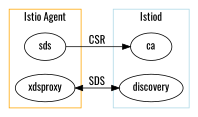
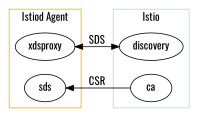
  digraph {
    fontname=Oswald
    rankdir=LR
    node [fontname=Oswald]
    edge [fontname=Oswald]
    sds
    xdsproxy
    ca
    discovery
    subgraph cluster_1 {
      color=orange
-     label="Istio Agent"
+     label="Istiod Agent"
      sds
      xdsproxy
    }
    subgraph cluster_2 {
      color=lightblue
-     label=Istiod
+     label=Istio
      ca
      discovery
    }
-   sds -> ca [label=CSR]
+   ca -> sds [label=CSR]
    xdsproxy -> discovery [dir=both label=SDS]
  }
